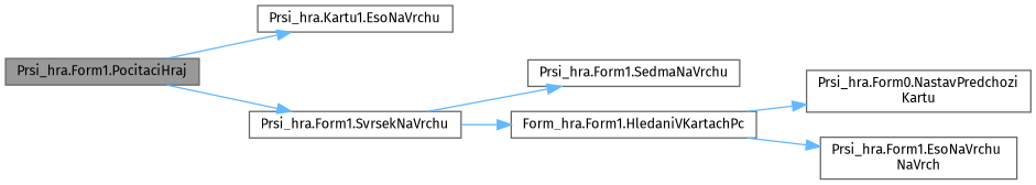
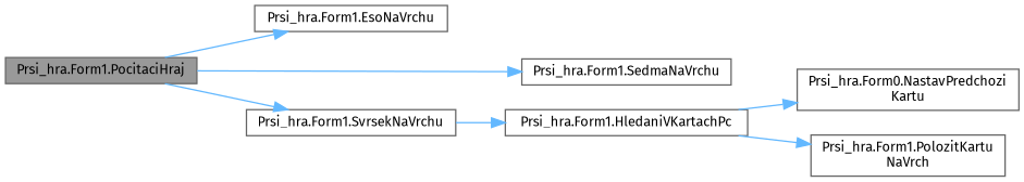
  digraph {
    fontname="Fira Sans"
    rankdir=LR
    node [color=grey40 fillcolor=white fontname="Fira Sans" fontsize=10 shape=box style=filled]
    edge [color=steelblue1 fontname="Fira Sans" fontsize=10 labelfontname=Helvetica labelfontsize=10 style=solid]
    n1 [color=gray40 fillcolor=grey60 fontcolor=black height=0.2 label="Prsi_hra.Form1.PocitaciHraj" width=0.4]
-   n2 [height=0.2 label="Prsi_hra.Kartu1.EsoNaVrchu" width=0.4]
+   n2 [height=0.2 label="Prsi_hra.Form1.EsoNaVrchu" width=0.4]
    n3 [height=0.2 label="Prsi_hra.Form1.SedmaNaVrchu" width=0.4]
    n4 [height=0.2 label="Prsi_hra.Form1.SvrsekNaVrchu" width=0.4]
-   n5 [height=0.2 label="Form_hra.Form1.HledaniVKartachPc" width=0.4]
+   n5 [height=0.2 label="Prsi_hra.Form1.HledaniVKartachPc" width=0.4]
    n6 [height=0.2 label="Prsi_hra.Form0.NastavPredchozi\lKartu" width=0.4]
-   n7 [height=0.2 label="Prsi_hra.Form1.EsoNaVrchu\lNaVrch" width=0.4]
+   n7 [height=0.2 label="Prsi_hra.Form1.PolozitKartu\lNaVrch" width=0.4]
    n1 -> n2
-   n4 -> n3
+   n1 -> n3
    n1 -> n4
    n4 -> n5
    n5 -> n6
    n5 -> n7
  }
